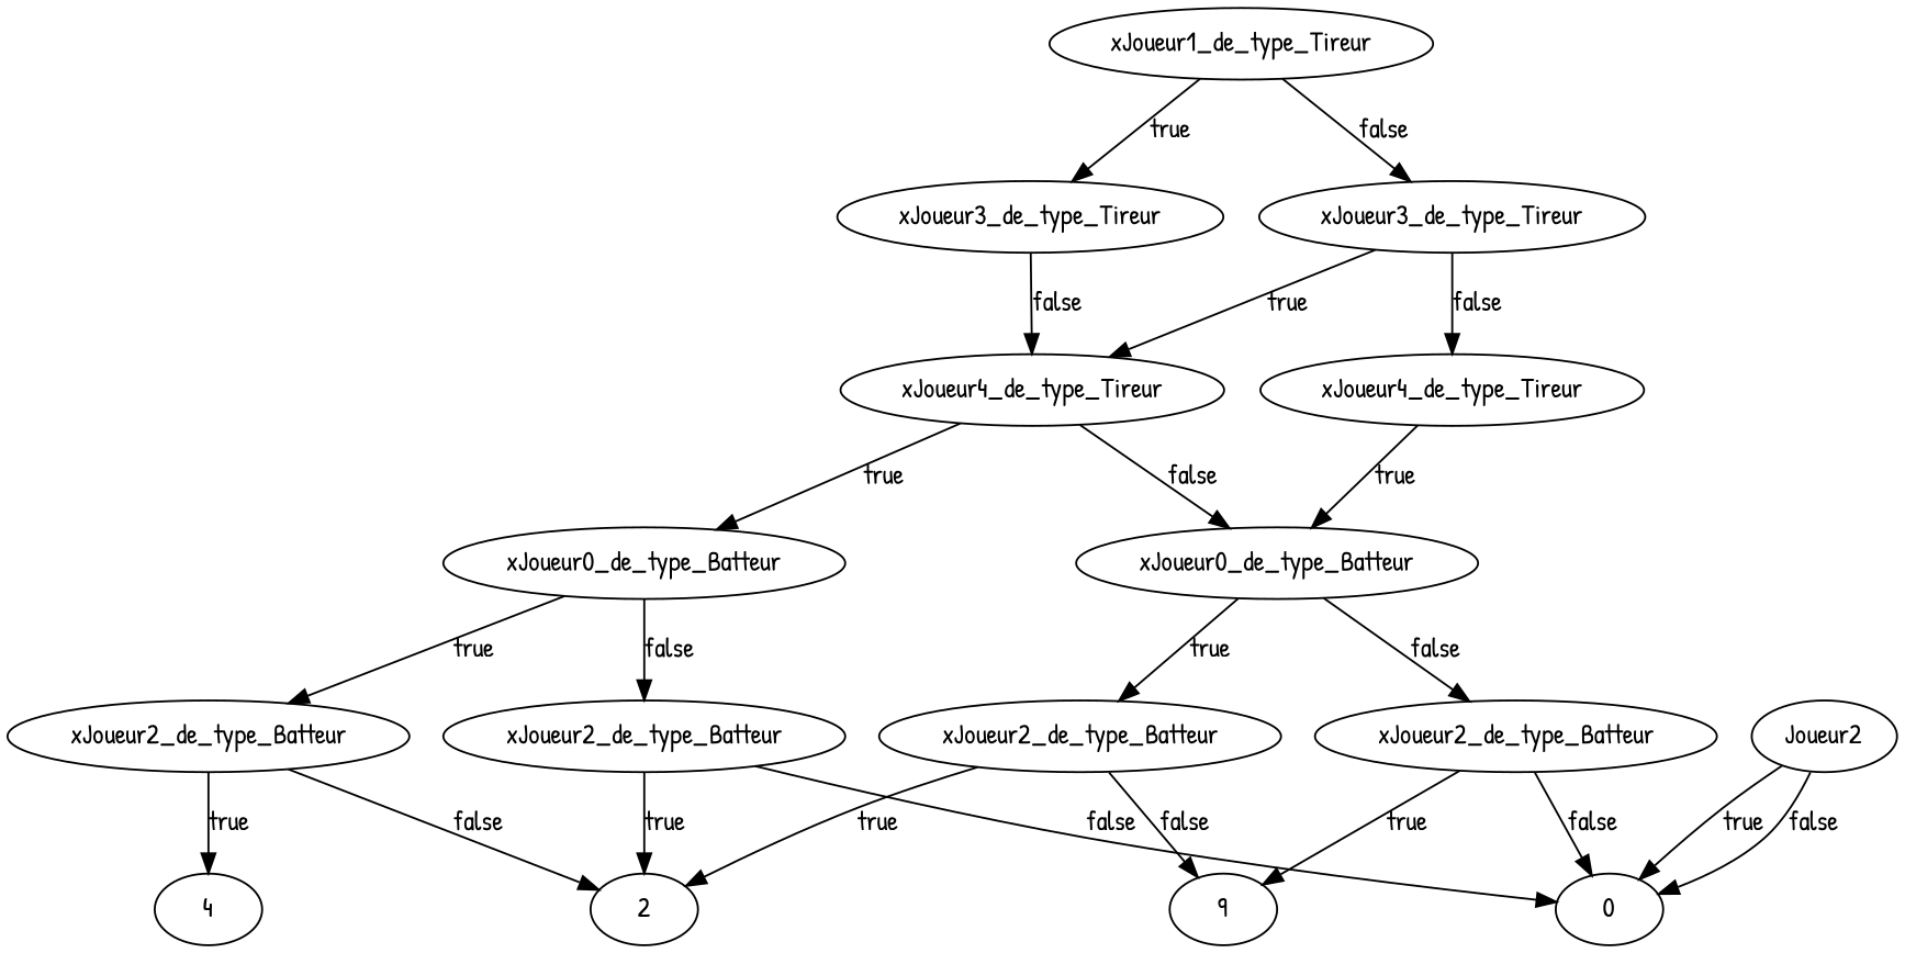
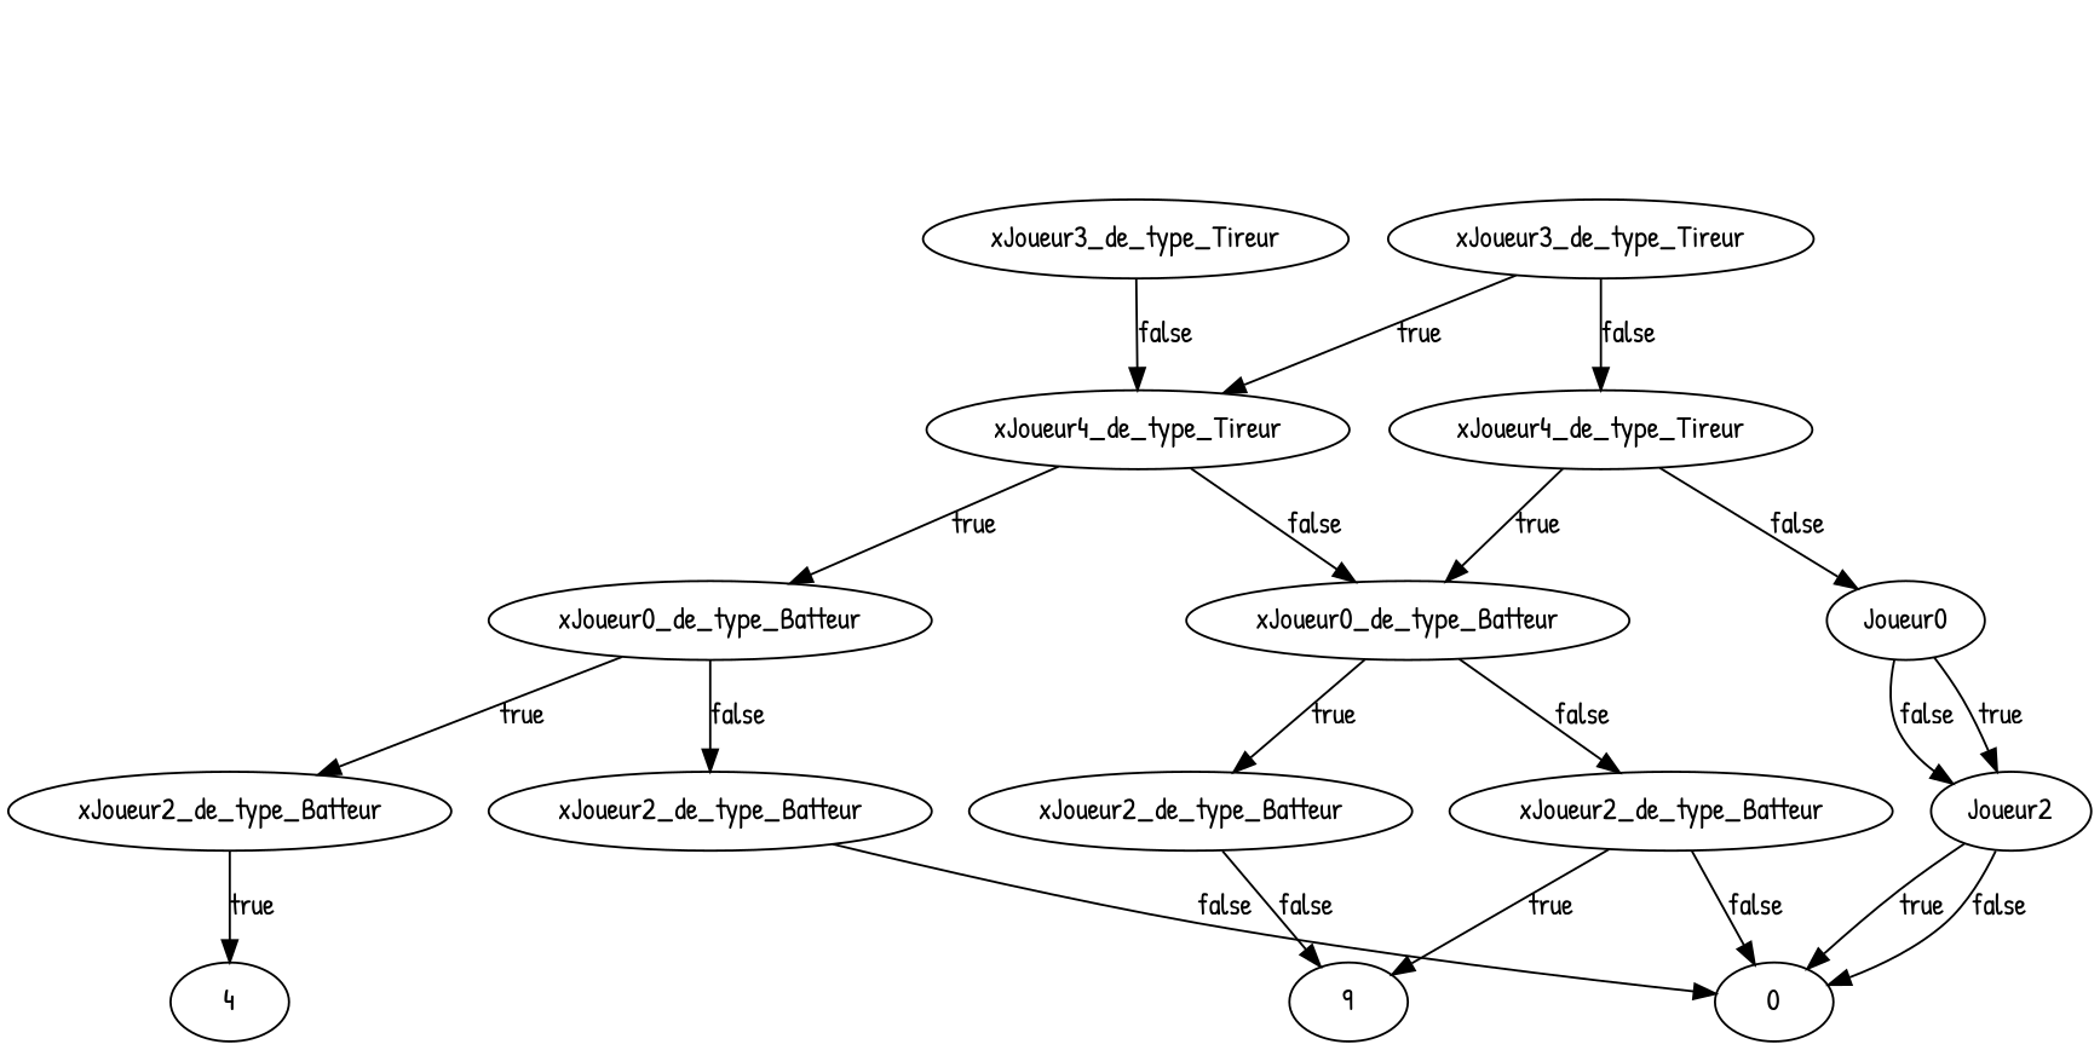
  digraph {
    fontname="Patrick Hand"
    node [fontname="Patrick Hand"]
    edge [fontname="Patrick Hand"]
-   n1 [label=xJoueur1_de_type_Tireur]
    n2 [label=xJoueur3_de_type_Tireur]
    n3 [label=xJoueur3_de_type_Tireur]
    n4 [label=xJoueur4_de_type_Tireur]
    n5 [label=xJoueur4_de_type_Tireur]
    n6 [label=xJoueur0_de_type_Batteur]
    n7 [label=xJoueur0_de_type_Batteur]
+   n8 [label=Joueur0]
    n9 [label=xJoueur2_de_type_Batteur]
    n10 [label=xJoueur2_de_type_Batteur]
    n11 [label=xJoueur2_de_type_Batteur]
    n12 [label=xJoueur2_de_type_Batteur]
    n13 [label=Joueur2]
    n14 [label=9]
-   n15 [label=2]
    n16 [label=0]
    n17 [label=4]
-   n1 -> n2 [label=true]
-   n1 -> n3 [label=false]
    n2 -> n4 [label=false]
    n3 -> n4 [label=true]
    n3 -> n5 [label=false]
    n4 -> n6 [label=false]
    n4 -> n7 [label=true]
    n5 -> n6 [label=true]
+   n5 -> n8 [label=false]
    n6 -> n9 [label=true]
    n6 -> n10 [label=false]
    n7 -> n11 [label=true]
    n7 -> n12 [label=false]
+   n8 -> n13 [label=true]
+   n8 -> n13 [label=false]
    n9 -> n14 [label=false]
-   n9 -> n15 [label=true]
    n10 -> n14 [label=true]
    n10 -> n16 [label=false]
-   n11 -> n15 [label=false]
    n11 -> n17 [label=true]
-   n12 -> n15 [label=true]
    n12 -> n16 [label=false]
    n13 -> n16 [label=true]
    n13 -> n16 [label=false]
  }
